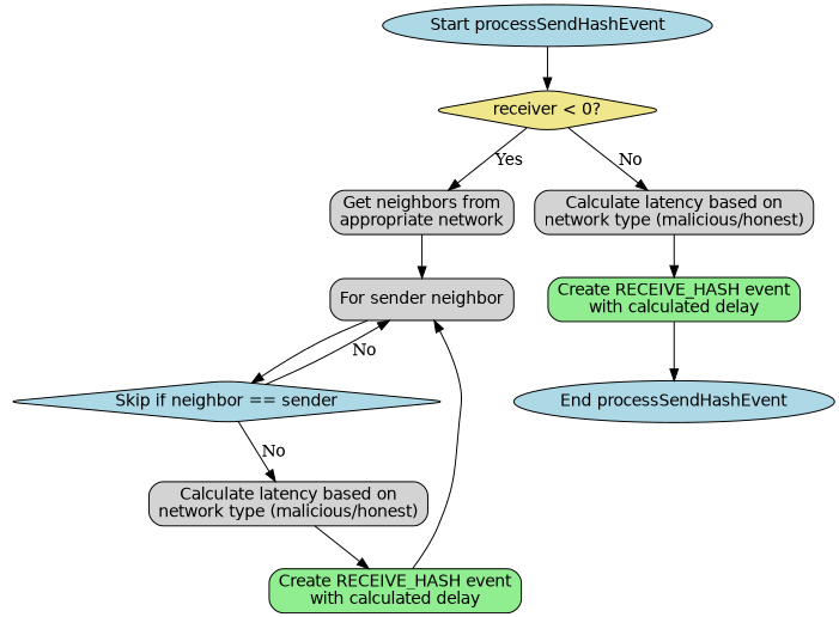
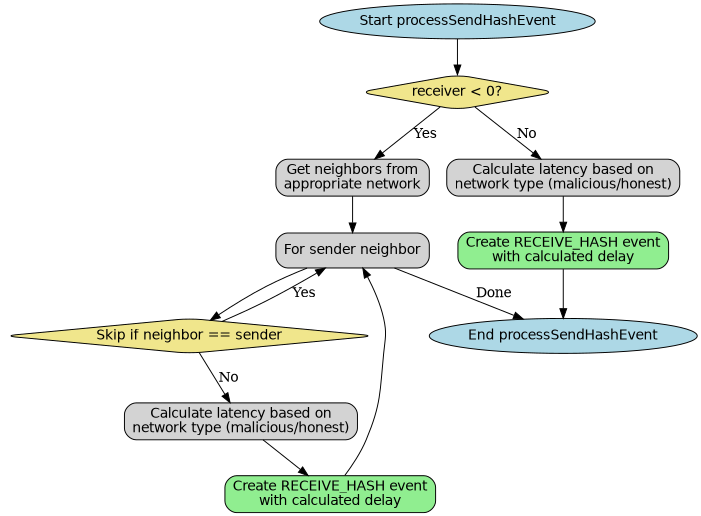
  digraph {
    rankdir=TB
    node [fillcolor=lightgrey fontname=Helvetica shape=box style="filled,rounded"]
    n1 [fillcolor=lightblue label="Start processSendHashEvent" shape=ellipse]
    n2 [fillcolor=khaki label="receiver < 0?" shape=diamond]
    n3 [label="Get neighbors from\nappropriate network"]
    n4 [label="Calculate latency based on\nnetwork type (malicious/honest)"]
    n5 [fillcolor=lightblue label="End processSendHashEvent" shape=ellipse]
    n6 [label="For sender neighbor"]
    n7 [fillcolor=lightgreen label="Create RECEIVE_HASH event\nwith calculated delay"]
-   n8 [fillcolor=lightblue label="Skip if neighbor == sender" shape=diamond]
+   n8 [fillcolor=khaki label="Skip if neighbor == sender" shape=diamond]
    n9 [label="Calculate latency based on\nnetwork type (malicious/honest)"]
    n10 [fillcolor=lightgreen label="Create RECEIVE_HASH event\nwith calculated delay"]
    n1 -> n2
    n2 -> n3 [label=Yes]
    n2 -> n4 [label=No]
    n3 -> n6
    n4 -> n7
+   n6 -> n5 [label=Done]
    n6 -> n8
    n7 -> n5
-   n8 -> n6 [label=No]
+   n8 -> n6 [label=Yes]
    n8 -> n9 [label=No]
    n9 -> n10
    n10 -> n6
  }
